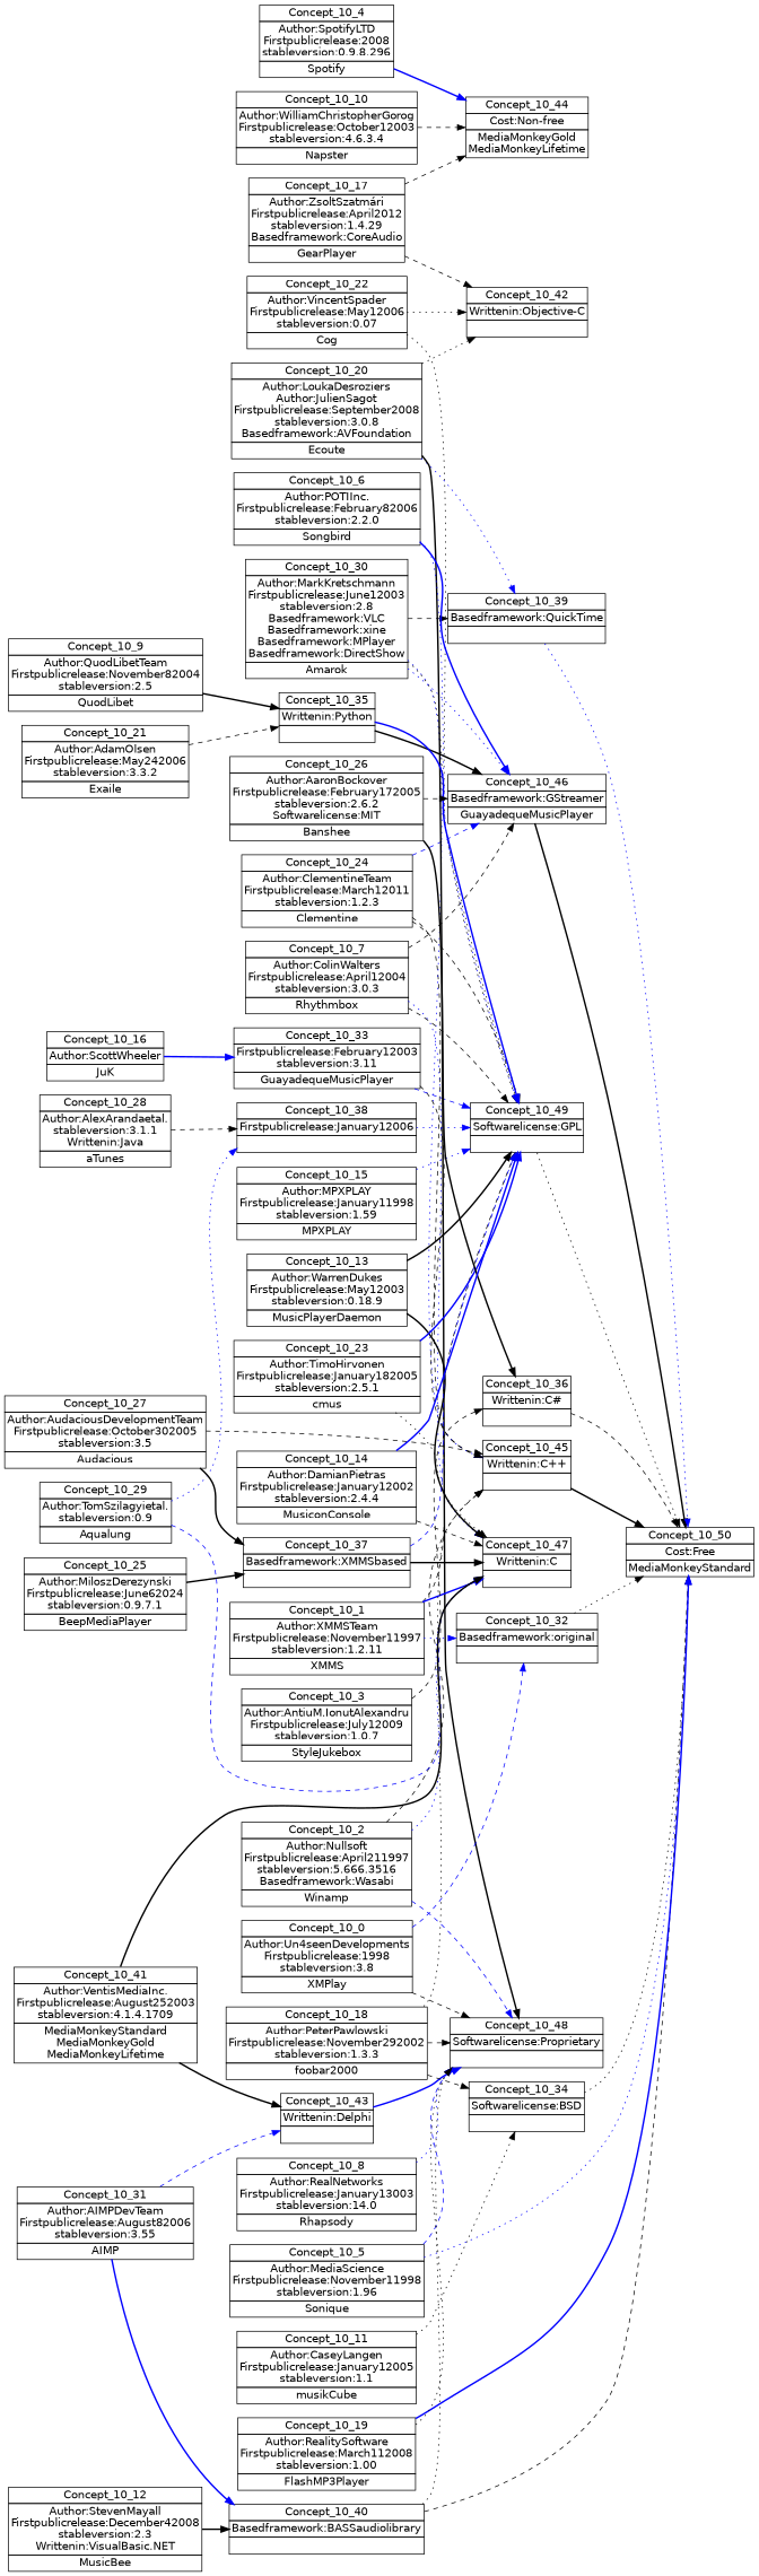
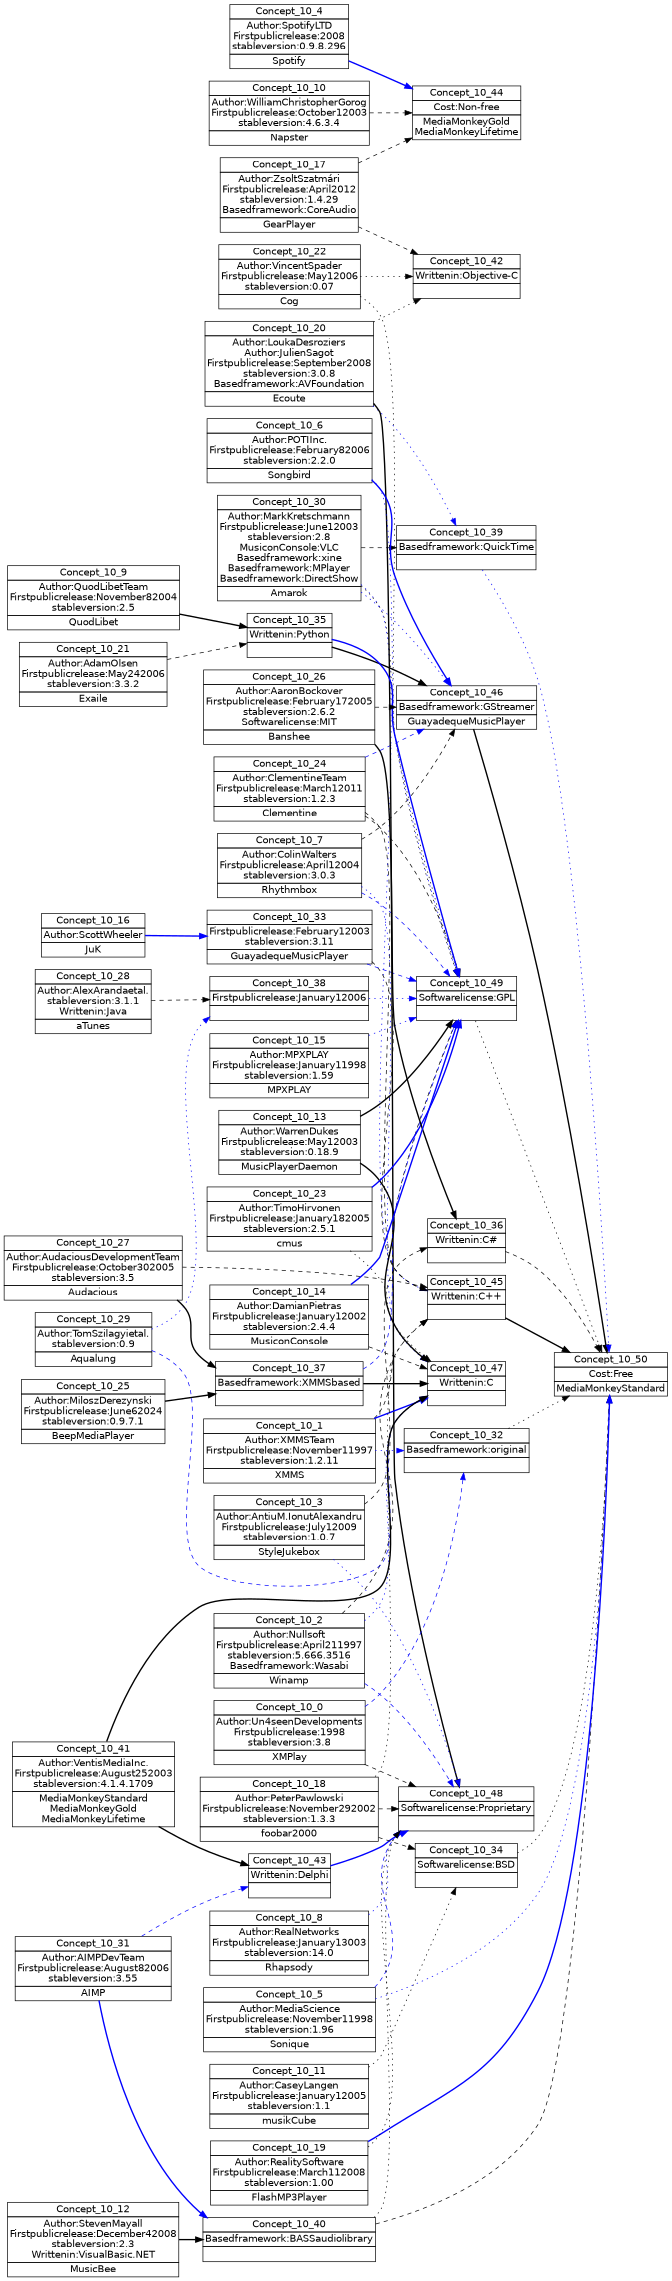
  digraph {
    nodesep=0.2
    rankdir=LR
    ranksep=0.3
    node [fontname="DejaVu Sans" margin="0.03,0.03" shape=none]
    edge [color=black headport=p style=dashed tailport=p]
    n1 [label=<<table border="0" cellborder="1" cellspacing="0" port="p"><tr><td>Concept_10_24</td></tr><tr><td>Author:ClementineTeam<br/>Firstpublicrelease:March12011<br/>stableversion:1.2.3<br/></td></tr><tr><td>Clementine<br/></td></tr></table>>]
    n2 [label=<<table border="0" cellborder="1" cellspacing="0" port="p"><tr><td>Concept_10_45</td></tr><tr><td>Writtenin:C++<br/></td></tr><tr><td><br/></td></tr></table>>]
    n3 [label=<<table border="0" cellborder="1" cellspacing="0" port="p"><tr><td>Concept_10_46</td></tr><tr><td>Basedframework:GStreamer<br/></td></tr><tr><td>GuayadequeMusicPlayer<br/></td></tr></table>>]
    n4 [label=<<table border="0" cellborder="1" cellspacing="0" port="p"><tr><td>Concept_10_49</td></tr><tr><td>Softwarelicense:GPL<br/></td></tr><tr><td><br/></td></tr></table>>]
    n5 [label=<<table border="0" cellborder="1" cellspacing="0" port="p"><tr><td>Concept_10_50</td></tr><tr><td>Cost:Free<br/></td></tr><tr><td>MediaMonkeyStandard<br/></td></tr></table>>]
-   n6 [label=<<table border="0" cellborder="1" cellspacing="0" port="p"><tr><td>Concept_10_30</td></tr><tr><td>Author:MarkKretschmann<br/>Firstpublicrelease:June12003<br/>stableversion:2.8<br/>Basedframework:VLC<br/>Basedframework:xine<br/>Basedframework:MPlayer<br/>Basedframework:DirectShow<br/></td></tr><tr><td>Amarok<br/></td></tr></table>>]
+   n6 [label=<<table border="0" cellborder="1" cellspacing="0" port="p"><tr><td>Concept_10_30</td></tr><tr><td>Author:MarkKretschmann<br/>Firstpublicrelease:June12003<br/>stableversion:2.8<br/>MusiconConsole:VLC<br/>Basedframework:xine<br/>Basedframework:MPlayer<br/>Basedframework:DirectShow<br/></td></tr><tr><td>Amarok<br/></td></tr></table>>]
    n7 [label=<<table border="0" cellborder="1" cellspacing="0" port="p"><tr><td>Concept_10_39</td></tr><tr><td>Basedframework:QuickTime<br/></td></tr><tr><td><br/></td></tr></table>>]
    n8 [label=<<table border="0" cellborder="1" cellspacing="0" port="p"><tr><td>Concept_10_2</td></tr><tr><td>Author:Nullsoft<br/>Firstpublicrelease:April211997<br/>stableversion:5.666.3516<br/>Basedframework:Wasabi<br/></td></tr><tr><td>Winamp<br/></td></tr></table>>]
    n9 [label=<<table border="0" cellborder="1" cellspacing="0" port="p"><tr><td>Concept_10_47</td></tr><tr><td>Writtenin:C<br/></td></tr><tr><td><br/></td></tr></table>>]
    n10 [label=<<table border="0" cellborder="1" cellspacing="0" port="p"><tr><td>Concept_10_48</td></tr><tr><td>Softwarelicense:Proprietary<br/></td></tr><tr><td><br/></td></tr></table>>]
    n11 [label=<<table border="0" cellborder="1" cellspacing="0" port="p"><tr><td>Concept_10_31</td></tr><tr><td>Author:AIMPDevTeam<br/>Firstpublicrelease:August82006<br/>stableversion:3.55<br/></td></tr><tr><td>AIMP<br/></td></tr></table>>]
    n12 [label=<<table border="0" cellborder="1" cellspacing="0" port="p"><tr><td>Concept_10_40</td></tr><tr><td>Basedframework:BASSaudiolibrary<br/></td></tr><tr><td><br/></td></tr></table>>]
    n13 [label=<<table border="0" cellborder="1" cellspacing="0" port="p"><tr><td>Concept_10_43</td></tr><tr><td>Writtenin:Delphi<br/></td></tr><tr><td><br/></td></tr></table>>]
    n14 [label=<<table border="0" cellborder="1" cellspacing="0" port="p"><tr><td>Concept_10_16</td></tr><tr><td>Author:ScottWheeler<br/></td></tr><tr><td>JuK<br/></td></tr></table>>]
    n15 [label=<<table border="0" cellborder="1" cellspacing="0" port="p"><tr><td>Concept_10_33</td></tr><tr><td>Firstpublicrelease:February12003<br/>stableversion:3.11<br/></td></tr><tr><td>GuayadequeMusicPlayer<br/></td></tr></table>>]
    n16 [label=<<table border="0" cellborder="1" cellspacing="0" port="p"><tr><td>Concept_10_7</td></tr><tr><td>Author:ColinWalters<br/>Firstpublicrelease:April12004<br/>stableversion:3.0.3<br/></td></tr><tr><td>Rhythmbox<br/></td></tr></table>>]
    n17 [label=<<table border="0" cellborder="1" cellspacing="0" port="p"><tr><td>Concept_10_22</td></tr><tr><td>Author:VincentSpader<br/>Firstpublicrelease:May12006<br/>stableversion:0.07<br/></td></tr><tr><td>Cog<br/></td></tr></table>>]
    n18 [label=<<table border="0" cellborder="1" cellspacing="0" port="p"><tr><td>Concept_10_42</td></tr><tr><td>Writtenin:Objective-C<br/></td></tr><tr><td><br/></td></tr></table>>]
    n19 [label=<<table border="0" cellborder="1" cellspacing="0" port="p"><tr><td>Concept_10_20</td></tr><tr><td>Author:LoukaDesroziers<br/>Author:JulienSagot<br/>Firstpublicrelease:September2008<br/>stableversion:3.0.8<br/>Basedframework:AVFoundation<br/></td></tr><tr><td>Ecoute<br/></td></tr></table>>]
    n20 [label=<<table border="0" cellborder="1" cellspacing="0" port="p"><tr><td>Concept_10_15</td></tr><tr><td>Author:MPXPLAY<br/>Firstpublicrelease:January11998<br/>stableversion:1.59<br/></td></tr><tr><td>MPXPLAY<br/></td></tr></table>>]
    n21 [label=<<table border="0" cellborder="1" cellspacing="0" port="p"><tr><td>Concept_10_6</td></tr><tr><td>Author:POTIInc.<br/>Firstpublicrelease:February82006<br/>stableversion:2.2.0<br/></td></tr><tr><td>Songbird<br/></td></tr></table>>]
    n22 [label=<<table border="0" cellborder="1" cellspacing="0" port="p"><tr><td>Concept_10_0</td></tr><tr><td>Author:Un4seenDevelopments<br/>Firstpublicrelease:1998<br/>stableversion:3.8<br/></td></tr><tr><td>XMPlay<br/></td></tr></table>>]
    n23 [label=<<table border="0" cellborder="1" cellspacing="0" port="p"><tr><td>Concept_10_32</td></tr><tr><td>Basedframework:original<br/></td></tr><tr><td><br/></td></tr></table>>]
    n24 [label=<<table border="0" cellborder="1" cellspacing="0" port="p"><tr><td>Concept_10_9</td></tr><tr><td>Author:QuodLibetTeam<br/>Firstpublicrelease:November82004<br/>stableversion:2.5<br/></td></tr><tr><td>QuodLibet<br/></td></tr></table>>]
    n25 [label=<<table border="0" cellborder="1" cellspacing="0" port="p"><tr><td>Concept_10_35</td></tr><tr><td>Writtenin:Python<br/></td></tr><tr><td><br/></td></tr></table>>]
    n26 [label=<<table border="0" cellborder="1" cellspacing="0" port="p"><tr><td>Concept_10_13</td></tr><tr><td>Author:WarrenDukes<br/>Firstpublicrelease:May12003<br/>stableversion:0.18.9<br/></td></tr><tr><td>MusicPlayerDaemon<br/></td></tr></table>>]
    n27 [label=<<table border="0" cellborder="1" cellspacing="0" port="p"><tr><td>Concept_10_28</td></tr><tr><td>Author:AlexArandaetal.<br/>stableversion:3.1.1<br/>Writtenin:Java<br/></td></tr><tr><td>aTunes<br/></td></tr></table>>]
    n28 [label=<<table border="0" cellborder="1" cellspacing="0" port="p"><tr><td>Concept_10_38</td></tr><tr><td>Firstpublicrelease:January12006<br/></td></tr><tr><td><br/></td></tr></table>>]
    n29 [label=<<table border="0" cellborder="1" cellspacing="0" port="p"><tr><td>Concept_10_11</td></tr><tr><td>Author:CaseyLangen<br/>Firstpublicrelease:January12005<br/>stableversion:1.1<br/></td></tr><tr><td>musikCube<br/></td></tr></table>>]
    n30 [label=<<table border="0" cellborder="1" cellspacing="0" port="p"><tr><td>Concept_10_34</td></tr><tr><td>Softwarelicense:BSD<br/></td></tr><tr><td><br/></td></tr></table>>]
    n31 [label=<<table border="0" cellborder="1" cellspacing="0" port="p"><tr><td>Concept_10_4</td></tr><tr><td>Author:SpotifyLTD<br/>Firstpublicrelease:2008<br/>stableversion:0.9.8.296<br/></td></tr><tr><td>Spotify<br/></td></tr></table>>]
    n32 [label=<<table border="0" cellborder="1" cellspacing="0" port="p"><tr><td>Concept_10_44</td></tr><tr><td>Cost:Non-free<br/></td></tr><tr><td>MediaMonkeyGold<br/>MediaMonkeyLifetime<br/></td></tr></table>>]
    n33 [label=<<table border="0" cellborder="1" cellspacing="0" port="p"><tr><td>Concept_10_8</td></tr><tr><td>Author:RealNetworks<br/>Firstpublicrelease:January13003<br/>stableversion:14.0<br/></td></tr><tr><td>Rhapsody<br/></td></tr></table>>]
    n34 [label=<<table border="0" cellborder="1" cellspacing="0" port="p"><tr><td>Concept_10_1</td></tr><tr><td>Author:XMMSTeam<br/>Firstpublicrelease:November11997<br/>stableversion:1.2.11<br/></td></tr><tr><td>XMMS<br/></td></tr></table>>]
    n35 [label=<<table border="0" cellborder="1" cellspacing="0" port="p"><tr><td>Concept_10_3</td></tr><tr><td>Author:AntiuM.IonutAlexandru<br/>Firstpublicrelease:July12009<br/>stableversion:1.0.7<br/></td></tr><tr><td>StyleJukebox<br/></td></tr></table>>]
    n36 [label=<<table border="0" cellborder="1" cellspacing="0" port="p"><tr><td>Concept_10_36</td></tr><tr><td>Writtenin:C#<br/></td></tr><tr><td><br/></td></tr></table>>]
    n37 [label=<<table border="0" cellborder="1" cellspacing="0" port="p"><tr><td>Concept_10_12</td></tr><tr><td>Author:StevenMayall<br/>Firstpublicrelease:December42008<br/>stableversion:2.3<br/>Writtenin:VisualBasic.NET<br/></td></tr><tr><td>MusicBee<br/></td></tr></table>>]
    n38 [label=<<table border="0" cellborder="1" cellspacing="0" port="p"><tr><td>Concept_10_21</td></tr><tr><td>Author:AdamOlsen<br/>Firstpublicrelease:May242006<br/>stableversion:3.3.2<br/></td></tr><tr><td>Exaile<br/></td></tr></table>>]
    n39 [label=<<table border="0" cellborder="1" cellspacing="0" port="p"><tr><td>Concept_10_17</td></tr><tr><td>Author:ZsoltSzatmári<br/>Firstpublicrelease:April2012<br/>stableversion:1.4.29<br/>Basedframework:CoreAudio<br/></td></tr><tr><td>GearPlayer<br/></td></tr></table>>]
    n40 [label=<<table border="0" cellborder="1" cellspacing="0" port="p"><tr><td>Concept_10_25</td></tr><tr><td>Author:MiloszDerezynski<br/>Firstpublicrelease:June62024<br/>stableversion:0.9.7.1<br/></td></tr><tr><td>BeepMediaPlayer<br/></td></tr></table>>]
    n41 [label=<<table border="0" cellborder="1" cellspacing="0" port="p"><tr><td>Concept_10_37</td></tr><tr><td>Basedframework:XMMSbased<br/></td></tr><tr><td><br/></td></tr></table>>]
    n42 [label=<<table border="0" cellborder="1" cellspacing="0" port="p"><tr><td>Concept_10_23</td></tr><tr><td>Author:TimoHirvonen<br/>Firstpublicrelease:January182005<br/>stableversion:2.5.1<br/></td></tr><tr><td>cmus<br/></td></tr></table>>]
    n43 [label=<<table border="0" cellborder="1" cellspacing="0" port="p"><tr><td>Concept_10_10</td></tr><tr><td>Author:WilliamChristopherGorog<br/>Firstpublicrelease:October12003<br/>stableversion:4.6.3.4<br/></td></tr><tr><td>Napster<br/></td></tr></table>>]
    n44 [label=<<table border="0" cellborder="1" cellspacing="0" port="p"><tr><td>Concept_10_5</td></tr><tr><td>Author:MediaScience<br/>Firstpublicrelease:November11998<br/>stableversion:1.96<br/></td></tr><tr><td>Sonique<br/></td></tr></table>>]
    n45 [label=<<table border="0" cellborder="1" cellspacing="0" port="p"><tr><td>Concept_10_26</td></tr><tr><td>Author:AaronBockover<br/>Firstpublicrelease:February172005<br/>stableversion:2.6.2<br/>Softwarelicense:MIT<br/></td></tr><tr><td>Banshee<br/></td></tr></table>>]
    n46 [label=<<table border="0" cellborder="1" cellspacing="0" port="p"><tr><td>Concept_10_29</td></tr><tr><td>Author:TomSzilagyietal.<br/>stableversion:0.9<br/></td></tr><tr><td>Aqualung<br/></td></tr></table>>]
    n47 [label=<<table border="0" cellborder="1" cellspacing="0" port="p"><tr><td>Concept_10_18</td></tr><tr><td>Author:PeterPawlowski<br/>Firstpublicrelease:November292002<br/>stableversion:1.3.3<br/></td></tr><tr><td>foobar2000<br/></td></tr></table>>]
    n48 [label=<<table border="0" cellborder="1" cellspacing="0" port="p"><tr><td>Concept_10_27</td></tr><tr><td>Author:AudaciousDevelopmentTeam<br/>Firstpublicrelease:October302005<br/>stableversion:3.5<br/></td></tr><tr><td>Audacious<br/></td></tr></table>>]
    n49 [label=<<table border="0" cellborder="1" cellspacing="0" port="p"><tr><td>Concept_10_19</td></tr><tr><td>Author:RealitySoftware<br/>Firstpublicrelease:March112008<br/>stableversion:1.00<br/></td></tr><tr><td>FlashMP3Player<br/></td></tr></table>>]
    n50 [label=<<table border="0" cellborder="1" cellspacing="0" port="p"><tr><td>Concept_10_14</td></tr><tr><td>Author:DamianPietras<br/>Firstpublicrelease:January12002<br/>stableversion:2.4.4<br/></td></tr><tr><td>MusiconConsole<br/></td></tr></table>>]
    n51 [label=<<table border="0" cellborder="1" cellspacing="0" port="p"><tr><td>Concept_10_41</td></tr><tr><td>Author:VentisMediaInc.<br/>Firstpublicrelease:August252003<br/>stableversion:4.1.4.1709<br/></td></tr><tr><td>MediaMonkeyStandard<br/>MediaMonkeyGold<br/>MediaMonkeyLifetime<br/></td></tr></table>>]
    n1 -> n2
    n1 -> n3 [color=blue]
    n1 -> n4
    n2 -> n5 [style=bold]
    n3 -> n5 [style=bold]
    n4 -> n5 [style=dotted]
    n6 -> n2 [color=blue style=dotted]
    n6 -> n3 [color=blue style=dotted]
    n6 -> n4 [style=dotted]
    n6 -> n7
    n7 -> n5 [color=blue style=dotted]
    n8 -> n2
    n8 -> n9 [color=blue style=dotted]
    n8 -> n10 [color=blue]
    n11 -> n12 [color=blue style=bold]
    n11 -> n13 [color=blue]
    n12 -> n5
    n12 -> n10 [style=dotted]
    n13 -> n10 [color=blue style=bold]
    n14 -> n15 [color=blue style=bold]
    n15 -> n2
    n15 -> n4 [color=blue]
    n16 -> n3
-   n16 -> n4
+   n16 -> n4 [color=blue]
    n16 -> n9 [color=blue style=dotted]
    n17 -> n4 [style=dotted]
    n17 -> n18 [style=dotted]
    n19 -> n7 [color=blue style=dotted]
    n19 -> n10 [style=bold]
    n19 -> n18 [style=dotted]
    n20 -> n4 [color=blue style=dotted]
    n21 -> n3 [color=blue style=bold]
    n21 -> n4 [color=blue style=dotted]
    n22 -> n10
    n22 -> n23 [color=blue]
    n23 -> n5 [style=dotted]
    n24 -> n25 [style=bold]
    n25 -> n3 [style=bold]
    n25 -> n4 [color=blue style=bold]
    n26 -> n4 [style=bold]
    n26 -> n9 [style=bold]
    n27 -> n28
    n28 -> n4 [color=blue style=dotted]
    n29 -> n30 [style=dotted]
    n30 -> n5 [style=dotted]
    n31 -> n32 [color=blue style=bold]
    n33 -> n10 [color=blue style=dotted]
    n34 -> n4
    n34 -> n9 [color=blue style=bold]
    n34 -> n23 [color=blue style=dotted]
+   n35 -> n10 [color=blue style=dotted]
    n35 -> n36
    n36 -> n5
    n37 -> n12 [style=bold]
    n38 -> n25
    n39 -> n18
    n39 -> n32
    n40 -> n41 [style=bold]
    n41 -> n4 [color=blue]
    n41 -> n9 [style=bold]
    n42 -> n4 [color=blue style=bold]
    n42 -> n9 [style=dotted]
    n43 -> n32
    n44 -> n5 [color=blue style=dotted]
    n44 -> n10 [color=blue]
    n45 -> n3
    n45 -> n36 [style=bold]
    n46 -> n9 [color=blue]
    n46 -> n28 [color=blue style=dotted]
    n47 -> n2 [style=dotted]
    n47 -> n10
    n47 -> n30
    n48 -> n2
    n48 -> n41 [style=bold]
    n49 -> n5 [color=blue style=bold]
    n49 -> n10 [style=dotted]
    n50 -> n4 [color=blue style=bold]
    n50 -> n9
    n51 -> n9 [style=bold]
    n51 -> n13 [style=bold]
  }
